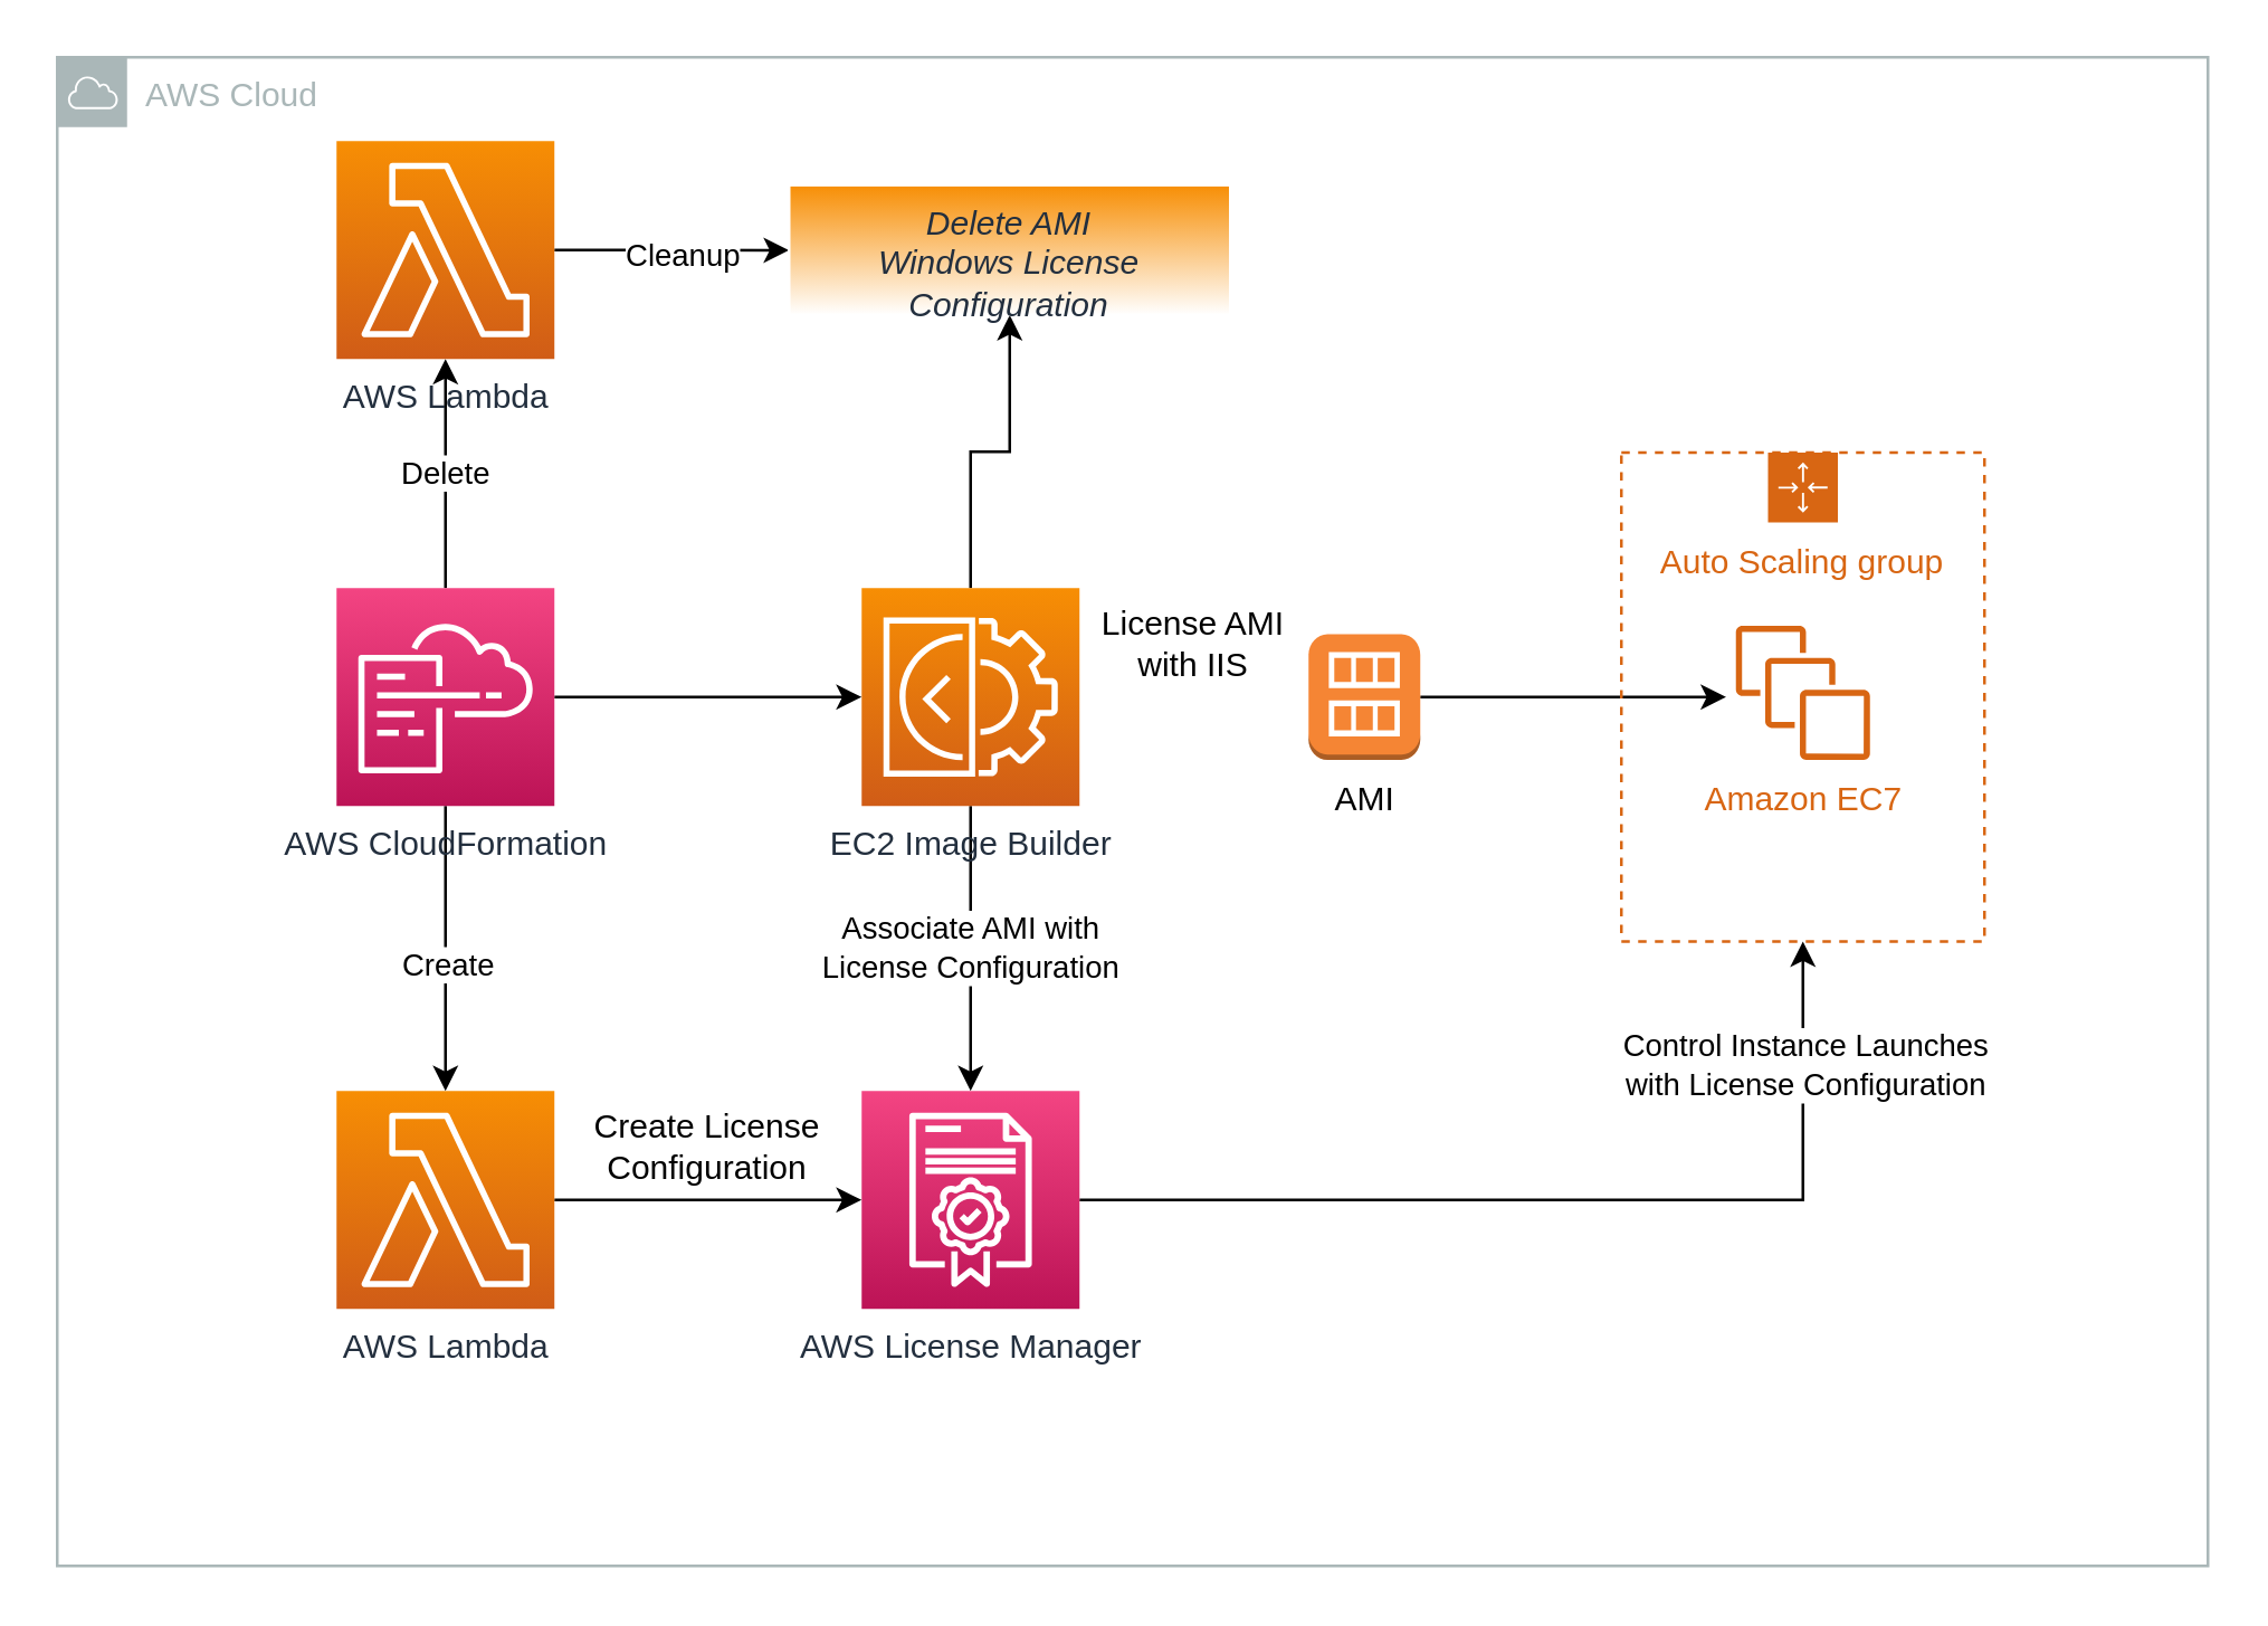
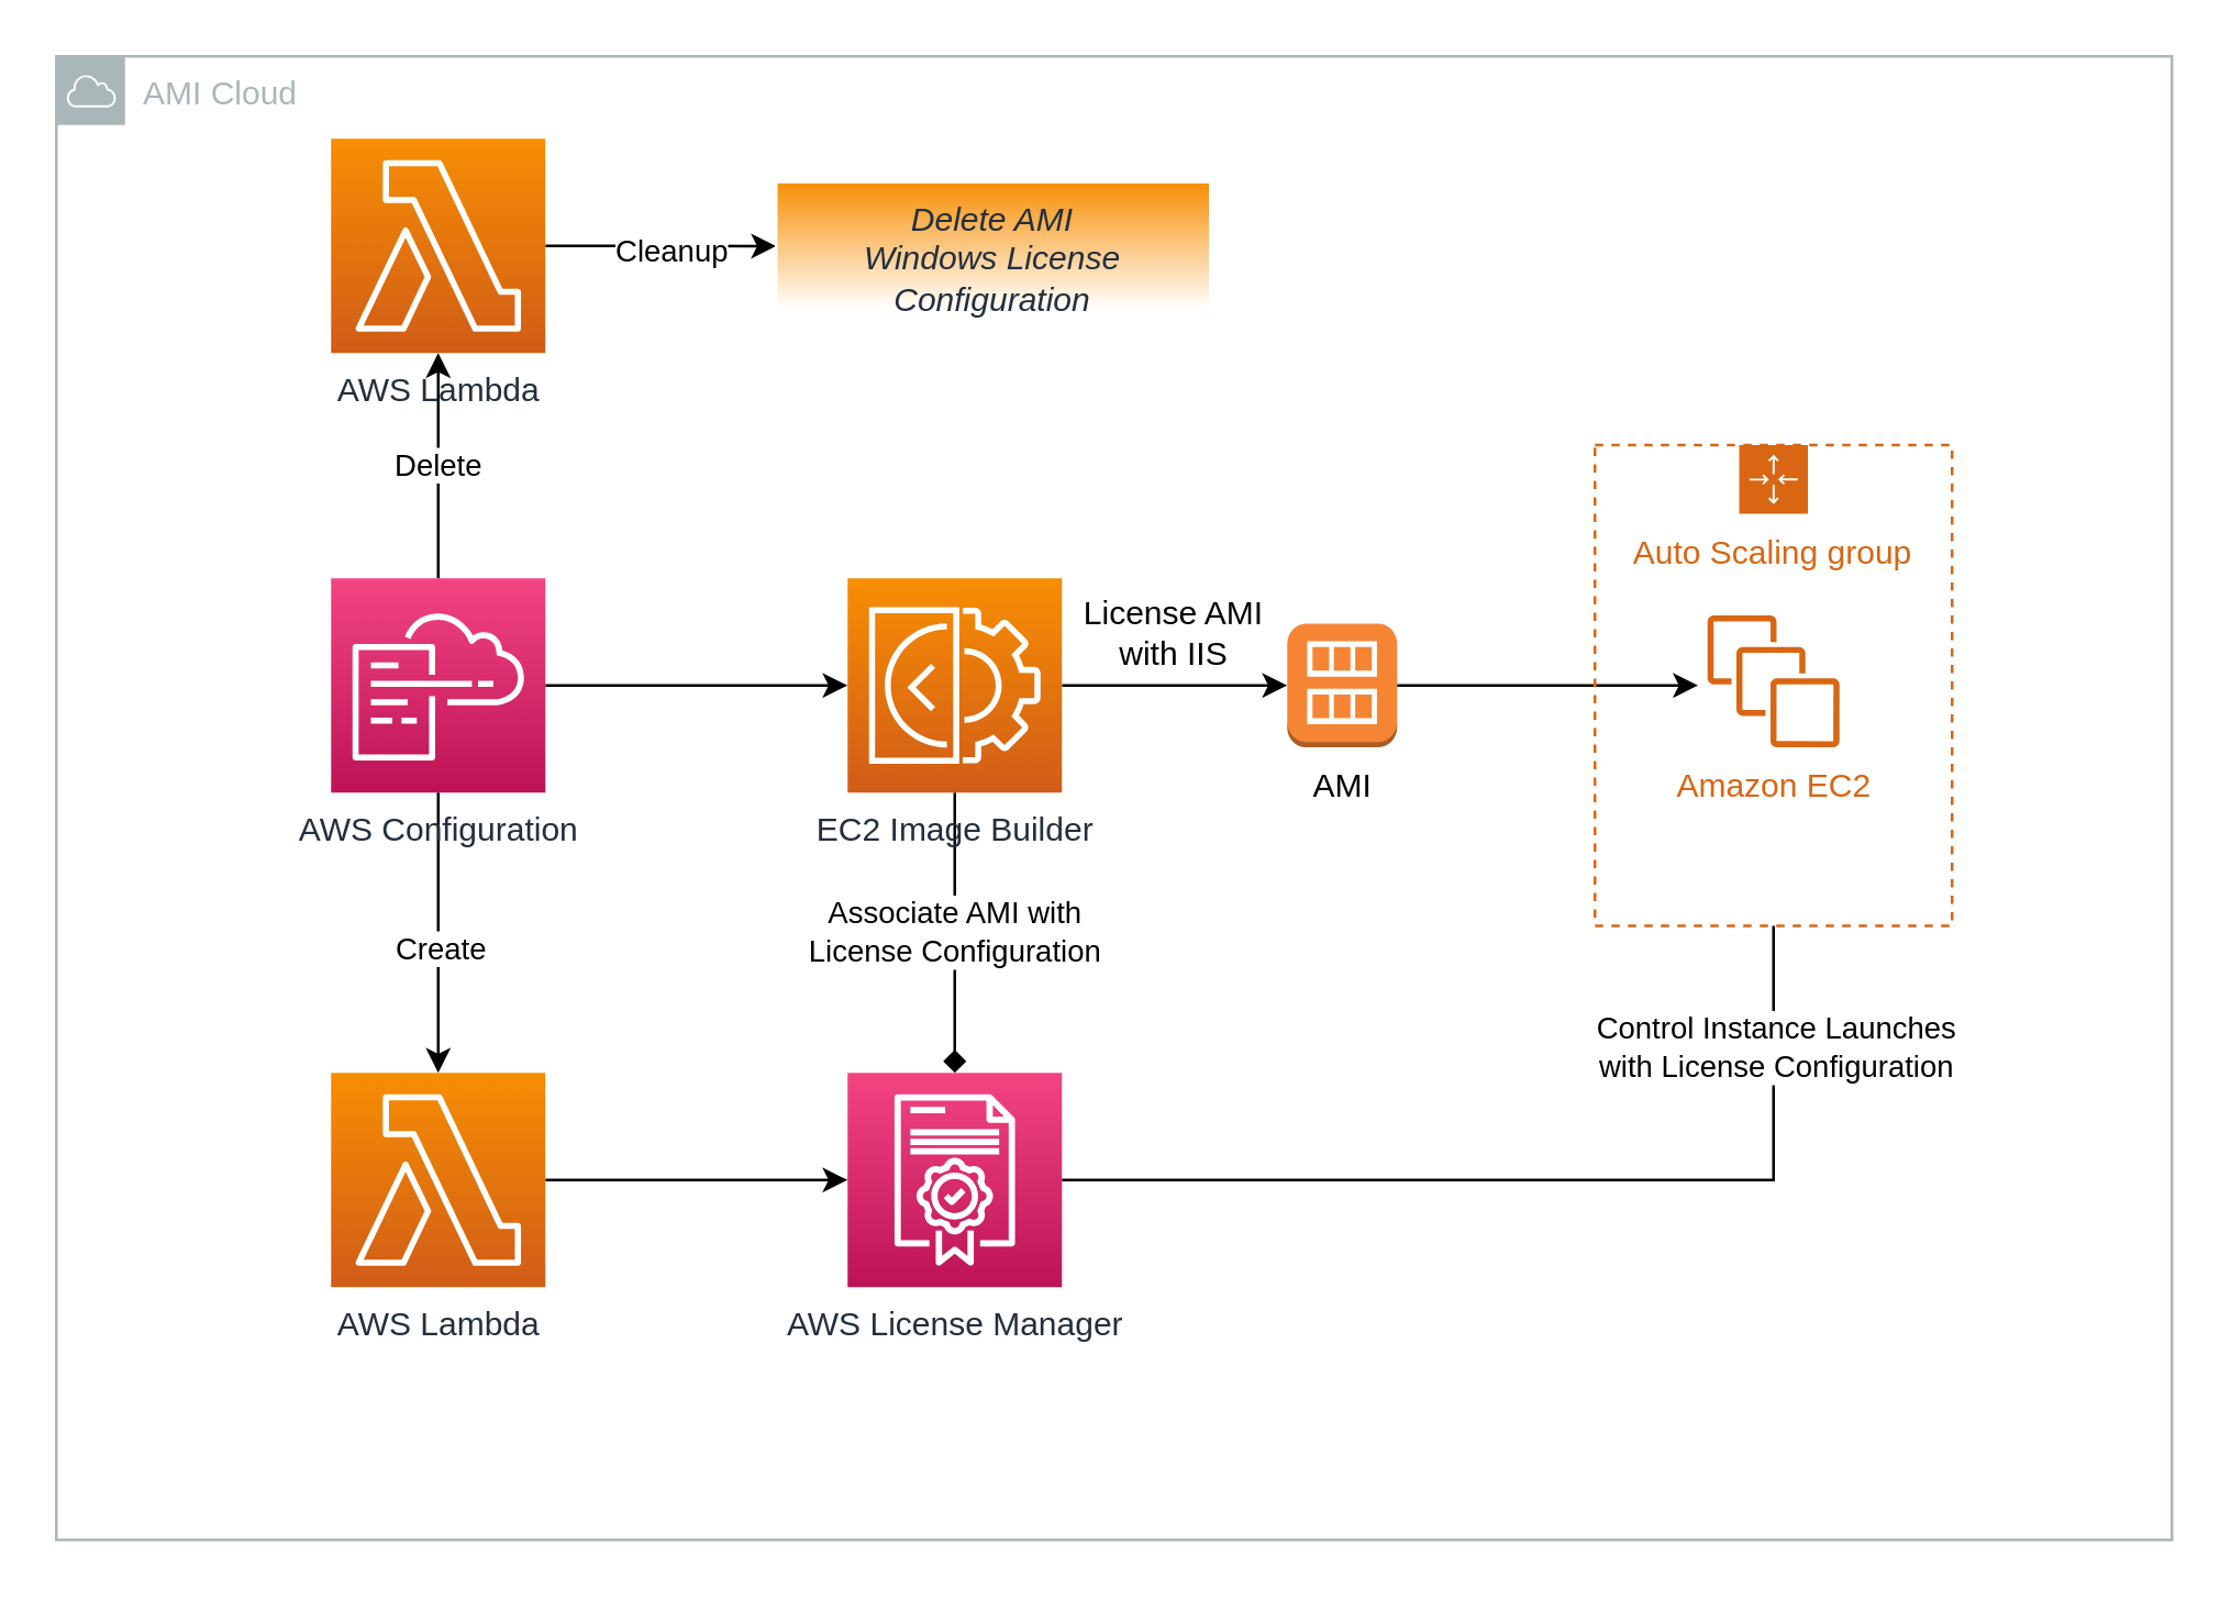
  <mxCell id="0" />
  <mxCell id="1" parent="0" />
- <mxCell id="2" value="AWS Cloud" style="outlineConnect=0;gradientColor=none;html=1;whiteSpace=wrap;fontSize=12;fontStyle=0;shape=mxgraph.aws4.group;grIcon=mxgraph.aws4.group_aws_cloud;strokeColor=#AAB7B8;fillColor=none;verticalAlign=top;align=left;spacingLeft=30;fontColor=#AAB7B8;dashed=0;" parent="1" vertex="1"><mxGeometry x="20" y="20" width="770" height="540" as="geometry" /></mxCell>
+ <mxCell id="2" value="AMI Cloud" style="outlineConnect=0;gradientColor=none;html=1;whiteSpace=wrap;fontSize=12;fontStyle=0;shape=mxgraph.aws4.group;grIcon=mxgraph.aws4.group_aws_cloud;strokeColor=#AAB7B8;fillColor=none;verticalAlign=top;align=left;spacingLeft=30;fontColor=#AAB7B8;dashed=0;" parent="1" vertex="1"><mxGeometry x="20" y="20" width="770" height="540" as="geometry" /></mxCell>
  <mxCell id="3" value="" style="edgeStyle=orthogonalEdgeStyle;rounded=0;orthogonalLoop=1;jettySize=auto;html=1;" edge="1" parent="1" source="7" target="12"><mxGeometry relative="1" as="geometry" /></mxCell>
  <mxCell id="4" value="" style="edgeStyle=orthogonalEdgeStyle;rounded=0;orthogonalLoop=1;jettySize=auto;html=1;" edge="1" parent="1" source="7" target="9"><mxGeometry relative="1" as="geometry" /></mxCell>
  <mxCell id="5" value="Create" style="edgeLabel;html=1;align=center;verticalAlign=middle;resizable=0;points=[];" vertex="1" connectable="0" parent="4"><mxGeometry x="0.098" relative="1" as="geometry"><mxPoint as="offset" /></mxGeometry></mxCell>
  <mxCell id="6" value="Delete" style="edgeStyle=orthogonalEdgeStyle;rounded=0;orthogonalLoop=1;jettySize=auto;html=1;" edge="1" parent="1" source="7" target="22"><mxGeometry relative="1" as="geometry" /></mxCell>
- <mxCell id="7" value="AWS CloudFormation" style="outlineConnect=0;fontColor=#232F3E;gradientColor=#F34482;gradientDirection=north;fillColor=#BC1356;strokeColor=#ffffff;dashed=0;verticalLabelPosition=bottom;verticalAlign=top;align=center;html=1;fontSize=12;fontStyle=0;aspect=fixed;shape=mxgraph.aws4.resourceIcon;resIcon=mxgraph.aws4.cloudformation;" parent="1" vertex="1"><mxGeometry x="120" y="210" width="78" height="78" as="geometry" /></mxCell>
+ <mxCell id="7" value="AWS Configuration" style="outlineConnect=0;fontColor=#232F3E;gradientColor=#F34482;gradientDirection=north;fillColor=#BC1356;strokeColor=#ffffff;dashed=0;verticalLabelPosition=bottom;verticalAlign=top;align=center;html=1;fontSize=12;fontStyle=0;aspect=fixed;shape=mxgraph.aws4.resourceIcon;resIcon=mxgraph.aws4.cloudformation;" parent="1" vertex="1"><mxGeometry x="120" y="210" width="78" height="78" as="geometry" /></mxCell>
  <mxCell id="8" value="" style="edgeStyle=orthogonalEdgeStyle;rounded=0;orthogonalLoop=1;jettySize=auto;html=1;" edge="1" parent="1" source="9" target="15"><mxGeometry relative="1" as="geometry" /></mxCell>
  <mxCell id="9" value="AWS Lambda" style="outlineConnect=0;fontColor=#232F3E;gradientColor=#F78E04;gradientDirection=north;fillColor=#D05C17;strokeColor=#ffffff;dashed=0;verticalLabelPosition=bottom;verticalAlign=top;align=center;html=1;fontSize=12;fontStyle=0;aspect=fixed;shape=mxgraph.aws4.resourceIcon;resIcon=mxgraph.aws4.lambda;" parent="1" vertex="1"><mxGeometry x="120" y="390" width="78" height="78" as="geometry" /></mxCell>
- <mxCell id="10" value="" style="edgeStyle=orthogonalEdgeStyle;rounded=0;orthogonalLoop=1;jettySize=auto;html=1;" edge="1" parent="1" source="12" target="25"><mxGeometry relative="1" as="geometry" /></mxCell>
- <mxCell id="11" value="Associate AMI with&lt;br&gt;License Configuration" style="edgeStyle=orthogonalEdgeStyle;rounded=0;orthogonalLoop=1;jettySize=auto;html=1;" edge="1" parent="1" source="12" target="15"><mxGeometry relative="1" as="geometry" /></mxCell>
+ <mxCell id="10" value="" style="edgeStyle=orthogonalEdgeStyle;rounded=0;orthogonalLoop=1;jettySize=auto;html=1;" edge="1" parent="1" source="12" target="18"><mxGeometry relative="1" as="geometry" /></mxCell>
+ <mxCell id="11" value="Associate AMI with&lt;br&gt;License Configuration" style="edgeStyle=orthogonalEdgeStyle;rounded=0;orthogonalLoop=1;jettySize=auto;html=1;endArrow=diamond;" edge="1" parent="1" source="12" target="15"><mxGeometry relative="1" as="geometry" /></mxCell>
  <mxCell id="12" value="EC2 Image Builder" style="outlineConnect=0;fontColor=#232F3E;gradientColor=#F78E04;gradientDirection=north;fillColor=#D05C17;strokeColor=#ffffff;dashed=0;verticalLabelPosition=bottom;verticalAlign=top;align=center;html=1;fontSize=12;fontStyle=0;aspect=fixed;shape=mxgraph.aws4.resourceIcon;resIcon=mxgraph.aws4.ec2_image_builder;" vertex="1" parent="1"><mxGeometry x="308" y="210" width="78" height="78" as="geometry" /></mxCell>
- <mxCell id="13" style="edgeStyle=orthogonalEdgeStyle;rounded=0;orthogonalLoop=1;jettySize=auto;html=1;" edge="1" parent="1" source="15" target="23"><mxGeometry relative="1" as="geometry" /></mxCell>
+ <mxCell id="13" style="edgeStyle=orthogonalEdgeStyle;rounded=0;orthogonalLoop=1;jettySize=auto;html=1;endArrow=none;" edge="1" parent="1" source="15" target="23"><mxGeometry relative="1" as="geometry" /></mxCell>
  <mxCell id="14" value="Control Instance Launches&lt;br&gt;with License Configuration" style="edgeLabel;html=1;align=center;verticalAlign=middle;resizable=0;points=[];" vertex="1" connectable="0" parent="13"><mxGeometry x="0.75" relative="1" as="geometry"><mxPoint as="offset" /></mxGeometry></mxCell>
  <mxCell id="15" value="AWS License Manager" style="outlineConnect=0;fontColor=#232F3E;gradientColor=#F34482;gradientDirection=north;fillColor=#BC1356;strokeColor=#ffffff;dashed=0;verticalLabelPosition=bottom;verticalAlign=top;align=center;html=1;fontSize=12;fontStyle=0;aspect=fixed;shape=mxgraph.aws4.resourceIcon;resIcon=mxgraph.aws4.license_manager;" vertex="1" parent="1"><mxGeometry x="308" y="390" width="78" height="78" as="geometry" /></mxCell>
- <mxCell id="16" value="Create License Configuration" style="text;html=1;strokeColor=none;fillColor=none;align=center;verticalAlign=middle;whiteSpace=wrap;rounded=0;" vertex="1" parent="1"><mxGeometry x="198" y="400" width="110" height="20" as="geometry" /></mxCell>
  <mxCell id="17" value="" style="edgeStyle=orthogonalEdgeStyle;rounded=0;orthogonalLoop=1;jettySize=auto;html=1;" edge="1" parent="1" source="18"><mxGeometry relative="1" as="geometry"><mxPoint x="617.5" y="249" as="targetPoint" /></mxGeometry></mxCell>
  <mxCell id="18" value="AMI" style="outlineConnect=0;dashed=0;verticalLabelPosition=bottom;verticalAlign=top;align=center;html=1;shape=mxgraph.aws3.ami;fillColor=#F58534;gradientColor=none;" vertex="1" parent="1"><mxGeometry x="468" y="226.5" width="40" height="45" as="geometry" /></mxCell>
  <mxCell id="19" value="License AMI with IIS" style="text;html=1;strokeColor=none;fillColor=none;align=center;verticalAlign=middle;whiteSpace=wrap;rounded=0;" vertex="1" parent="1"><mxGeometry x="386" y="220" width="82" height="20" as="geometry" /></mxCell>
  <mxCell id="20" value="" style="edgeStyle=orthogonalEdgeStyle;rounded=0;orthogonalLoop=1;jettySize=auto;html=1;" edge="1" parent="1" source="22" target="25"><mxGeometry relative="1" as="geometry" /></mxCell>
  <mxCell id="21" value="Cleanup" style="edgeLabel;html=1;align=center;verticalAlign=middle;resizable=0;points=[];" vertex="1" connectable="0" parent="20"><mxGeometry x="0.096" y="-1" relative="1" as="geometry"><mxPoint as="offset" /></mxGeometry></mxCell>
  <mxCell id="22" value="AWS Lambda" style="outlineConnect=0;fontColor=#232F3E;gradientColor=#F78E04;gradientDirection=north;fillColor=#D05C17;strokeColor=#ffffff;dashed=0;verticalLabelPosition=bottom;verticalAlign=top;align=center;html=1;fontSize=12;fontStyle=0;aspect=fixed;shape=mxgraph.aws4.resourceIcon;resIcon=mxgraph.aws4.lambda;" vertex="1" parent="1"><mxGeometry x="120" y="50" width="78" height="78" as="geometry" /></mxCell>
  <mxCell id="23" value="Auto Scaling group" style="points=[[0,0],[0.25,0],[0.5,0],[0.75,0],[1,0],[1,0.25],[1,0.5],[1,0.75],[1,1],[0.75,1],[0.5,1],[0.25,1],[0,1],[0,0.75],[0,0.5],[0,0.25]];outlineConnect=0;gradientColor=none;html=1;whiteSpace=wrap;fontSize=12;fontStyle=0;shape=mxgraph.aws4.groupCenter;grIcon=mxgraph.aws4.group_auto_scaling_group;grStroke=1;strokeColor=#D86613;fillColor=none;verticalAlign=top;align=center;fontColor=#D86613;dashed=1;spacingTop=25;" vertex="1" parent="1"><mxGeometry x="580" y="161.5" width="130" height="175" as="geometry" /></mxCell>
- <mxCell id="24" value="&lt;span style=&quot;color: rgb(216 , 102 , 19)&quot;&gt;Amazon EC7&lt;/span&gt;" style="outlineConnect=0;fontColor=#232F3E;gradientColor=none;fillColor=#D86613;strokeColor=none;dashed=0;verticalLabelPosition=bottom;verticalAlign=top;align=center;html=1;fontSize=12;fontStyle=0;aspect=fixed;pointerEvents=1;shape=mxgraph.aws4.instances;" vertex="1" parent="1"><mxGeometry x="621" y="223.5" width="48" height="48" as="geometry" /></mxCell>
+ <mxCell id="24" value="&lt;span style=&quot;color: rgb(216 , 102 , 19)&quot;&gt;Amazon EC2&lt;/span&gt;" style="outlineConnect=0;fontColor=#232F3E;gradientColor=none;fillColor=#D86613;strokeColor=none;dashed=0;verticalLabelPosition=bottom;verticalAlign=top;align=center;html=1;fontSize=12;fontStyle=0;aspect=fixed;pointerEvents=1;shape=mxgraph.aws4.instances;" vertex="1" parent="1"><mxGeometry x="621" y="223.5" width="48" height="48" as="geometry" /></mxCell>
  <mxCell id="25" value="Delete AMI&lt;br&gt;Windows License Configuration" style="whiteSpace=wrap;html=1;dashed=0;fontColor=#232F3E;fontStyle=2;verticalAlign=top;strokeColor=#ffffff;gradientColor=#F78E04;gradientDirection=north;fillColor=#FFFFFF;align=center;" vertex="1" parent="1"><mxGeometry x="282" y="65.75" width="158" height="46.5" as="geometry" /></mxCell>
